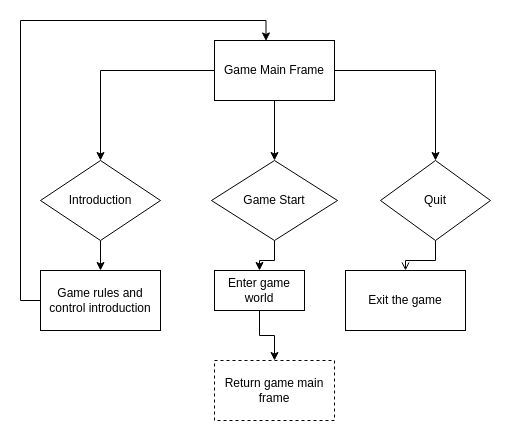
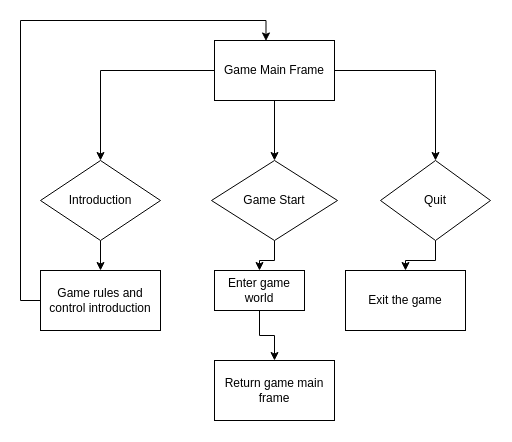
  <mxCell id="0" />
  <mxCell id="1" parent="0" />
  <mxCell id="2" value="" style="edgeStyle=orthogonalEdgeStyle;rounded=0;orthogonalLoop=1;jettySize=auto;html=1;" edge="1" parent="1" source="5" target="7"><mxGeometry relative="1" as="geometry" /></mxCell>
  <mxCell id="3" value="" style="edgeStyle=orthogonalEdgeStyle;rounded=0;orthogonalLoop=1;jettySize=auto;html=1;" edge="1" parent="1" source="5" target="9"><mxGeometry relative="1" as="geometry" /></mxCell>
  <mxCell id="4" value="" style="edgeStyle=orthogonalEdgeStyle;rounded=0;orthogonalLoop=1;jettySize=auto;html=1;" edge="1" parent="1" source="5" target="11"><mxGeometry relative="1" as="geometry" /></mxCell>
  <mxCell id="5" value="Game Main Frame" style="rounded=0;whiteSpace=wrap;html=1;" vertex="1" parent="1"><mxGeometry x="214" y="40" width="120" height="60" as="geometry" /></mxCell>
  <mxCell id="6" value="" style="edgeStyle=orthogonalEdgeStyle;rounded=0;orthogonalLoop=1;jettySize=auto;html=1;" edge="1" parent="1" source="7" target="16"><mxGeometry relative="1" as="geometry" /></mxCell>
  <mxCell id="7" value="Introduction" style="rhombus;whiteSpace=wrap;html=1;rounded=0;" vertex="1" parent="1"><mxGeometry x="40" y="160" width="120" height="80" as="geometry" /></mxCell>
  <mxCell id="8" value="" style="edgeStyle=orthogonalEdgeStyle;rounded=0;orthogonalLoop=1;jettySize=auto;html=1;" edge="1" parent="1" source="9" target="13"><mxGeometry relative="1" as="geometry" /></mxCell>
  <mxCell id="9" value="Game Start" style="rhombus;whiteSpace=wrap;html=1;rounded=0;" vertex="1" parent="1"><mxGeometry x="211" y="160" width="126" height="80" as="geometry" /></mxCell>
- <mxCell id="10" value="" style="edgeStyle=orthogonalEdgeStyle;rounded=0;orthogonalLoop=1;jettySize=auto;html=1;endArrow=open;" edge="1" parent="1" source="11" target="17"><mxGeometry relative="1" as="geometry" /></mxCell>
+ <mxCell id="10" value="" style="edgeStyle=orthogonalEdgeStyle;rounded=0;orthogonalLoop=1;jettySize=auto;html=1;" edge="1" parent="1" source="11" target="17"><mxGeometry relative="1" as="geometry" /></mxCell>
  <mxCell id="11" value="Quit" style="rhombus;whiteSpace=wrap;html=1;rounded=0;" vertex="1" parent="1"><mxGeometry x="380" y="160" width="110" height="80" as="geometry" /></mxCell>
  <mxCell id="12" value="" style="edgeStyle=orthogonalEdgeStyle;rounded=0;orthogonalLoop=1;jettySize=auto;html=1;" edge="1" parent="1" source="13" target="14"><mxGeometry relative="1" as="geometry" /></mxCell>
  <mxCell id="13" value="Enter game world" style="whiteSpace=wrap;html=1;rounded=0;" vertex="1" parent="1"><mxGeometry x="214" y="270" width="90" height="40" as="geometry" /></mxCell>
- <mxCell id="14" value="Return game main frame" style="rounded=0;whiteSpace=wrap;html=1;dashed=1;" vertex="1" parent="1"><mxGeometry x="214" y="360" width="120" height="60" as="geometry" /></mxCell>
+ <mxCell id="14" value="Return game main frame" style="rounded=0;whiteSpace=wrap;html=1;" vertex="1" parent="1"><mxGeometry x="214" y="360" width="120" height="60" as="geometry" /></mxCell>
  <mxCell id="15" style="edgeStyle=orthogonalEdgeStyle;rounded=0;orthogonalLoop=1;jettySize=auto;html=1;entryX=0.429;entryY=0.008;entryDx=0;entryDy=0;entryPerimeter=0;" edge="1" parent="1" source="16" target="5"><mxGeometry relative="1" as="geometry"><Array as="points"><mxPoint x="20" y="300" /><mxPoint x="20" y="20" /><mxPoint x="266" y="20" /></Array></mxGeometry></mxCell>
  <mxCell id="16" value="Game rules and control introduction" style="whiteSpace=wrap;html=1;rounded=0;" vertex="1" parent="1"><mxGeometry x="40" y="270" width="120" height="60" as="geometry" /></mxCell>
  <mxCell id="17" value="Exit the game" style="whiteSpace=wrap;html=1;rounded=0;" vertex="1" parent="1"><mxGeometry x="345" y="270" width="120" height="60" as="geometry" /></mxCell>
